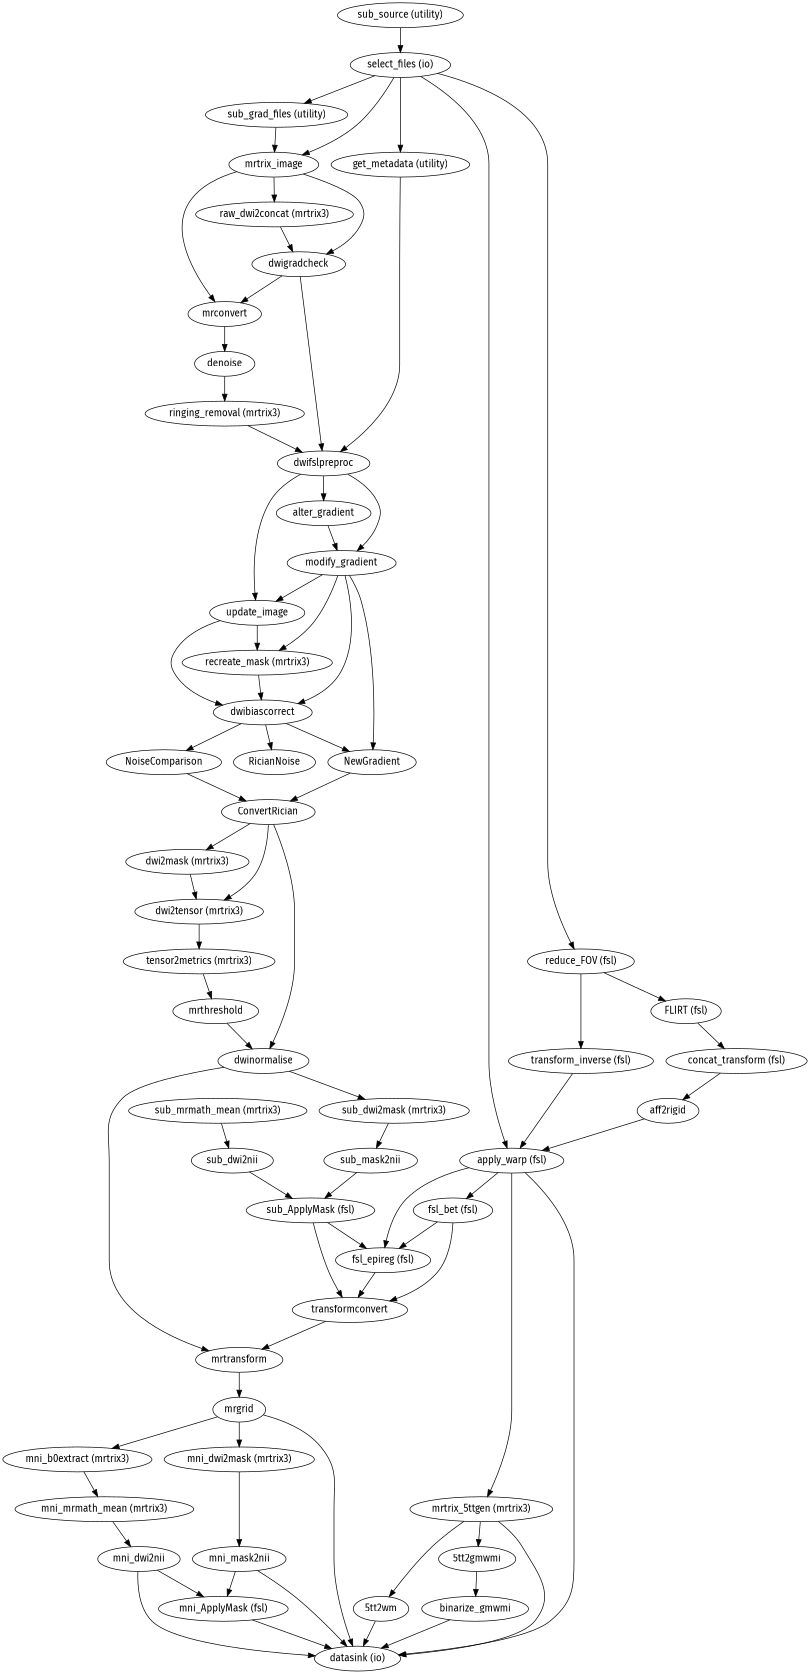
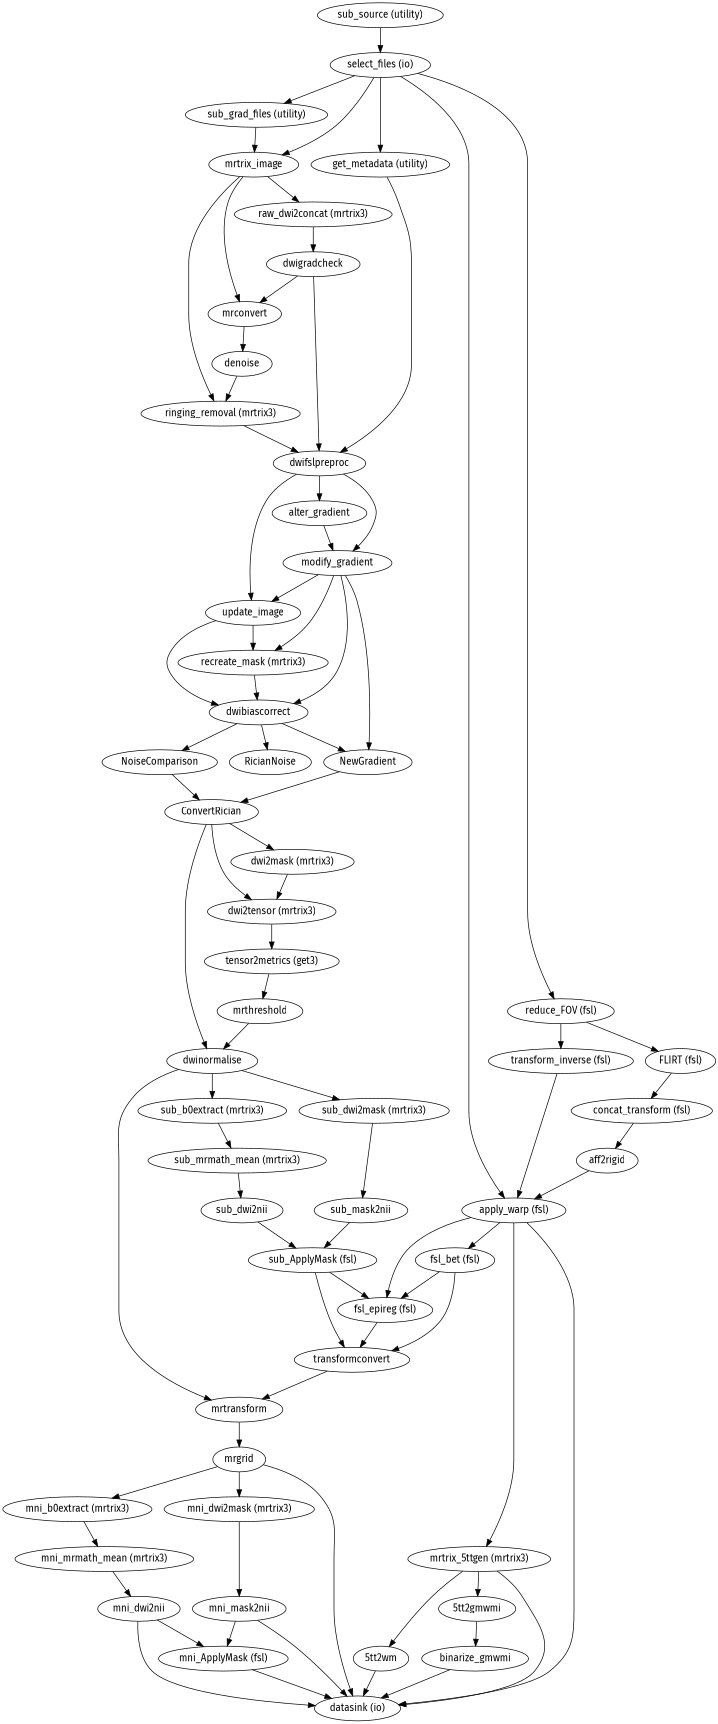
  strict digraph {
    fontname="Fira Sans"
    node [fontname="Fira Sans"]
    edge [fontname="Fira Sans"]
    "sub_source (utility)"
    "select_files (io)"
    "reduce_FOV (fsl)"
    "apply_warp (fsl)"
    "get_metadata (utility)"
    mrtrix_image
    "sub_grad_files (utility)"
    "transform_inverse (fsl)"
    "FLIRT (fsl)"
    "datasink (io)"
    "mrtrix_5ttgen (mrtrix3)"
    "fsl_bet (fsl)"
    "fsl_epireg (fsl)"
    dwifslpreproc
    n15 [label="raw_dwi2concat (mrtrix3)"]
    dwigradcheck
    mrconvert
    "concat_transform (fsl)"
    "5tt2wm"
    "5tt2gmwmi"
    transformconvert
    alter_gradient
    modify_gradient
    update_image
    denoise
    aff2rigid
    binarize_gmwmi
    mrtransform
    mrgrid
    "sub_ApplyMask (fsl)"
    "mni_b0extract (mrtrix3)"
    "mni_dwi2mask (mrtrix3)"
    "mni_mrmath_mean (mrtrix3)"
    mni_mask2nii
    dwinormalise
+   "sub_b0extract (mrtrix3)"
    "sub_dwi2mask (mrtrix3)"
    "sub_mrmath_mean (mrtrix3)"
    sub_mask2nii
    sub_dwi2nii
    "recreate_mask (mrtrix3)"
    dwibiascorrect
    NewGradient
    RicianNoise
    NoiseComparison
    ConvertRician
    "ringing_removal (mrtrix3)"
    "dwi2mask (mrtrix3)"
    "dwi2tensor (mrtrix3)"
-   "tensor2metrics (mrtrix3)"
+   "tensor2metrics (mrtrix3)" [label="tensor2metrics (get3)"]
    mrthreshold
    mni_dwi2nii
    "mni_ApplyMask (fsl)"
    "sub_source (utility)" -> "select_files (io)"
    "select_files (io)" -> "reduce_FOV (fsl)"
    "select_files (io)" -> "apply_warp (fsl)"
    "select_files (io)" -> "get_metadata (utility)"
    "select_files (io)" -> mrtrix_image
    "select_files (io)" -> "sub_grad_files (utility)"
    "reduce_FOV (fsl)" -> "transform_inverse (fsl)"
    "reduce_FOV (fsl)" -> "FLIRT (fsl)"
    "apply_warp (fsl)" -> "datasink (io)"
    "apply_warp (fsl)" -> "mrtrix_5ttgen (mrtrix3)"
    "apply_warp (fsl)" -> "fsl_bet (fsl)"
    "apply_warp (fsl)" -> "fsl_epireg (fsl)"
    "get_metadata (utility)" -> dwifslpreproc
    mrtrix_image -> n15
-   mrtrix_image -> dwigradcheck
+   mrtrix_image -> "ringing_removal (mrtrix3)"
    mrtrix_image -> mrconvert
    "sub_grad_files (utility)" -> mrtrix_image
    "transform_inverse (fsl)" -> "apply_warp (fsl)"
    "FLIRT (fsl)" -> "concat_transform (fsl)"
    "mrtrix_5ttgen (mrtrix3)" -> "datasink (io)"
    "mrtrix_5ttgen (mrtrix3)" -> "5tt2wm"
    "mrtrix_5ttgen (mrtrix3)" -> "5tt2gmwmi"
    "fsl_bet (fsl)" -> "fsl_epireg (fsl)"
    "fsl_bet (fsl)" -> transformconvert
    "fsl_epireg (fsl)" -> transformconvert
    dwifslpreproc -> alter_gradient
    dwifslpreproc -> modify_gradient
    dwifslpreproc -> update_image
    n15 -> dwigradcheck
    dwigradcheck -> dwifslpreproc
    dwigradcheck -> mrconvert
    mrconvert -> denoise
    "concat_transform (fsl)" -> aff2rigid
    "5tt2wm" -> "datasink (io)"
    "5tt2gmwmi" -> binarize_gmwmi
    transformconvert -> mrtransform
    alter_gradient -> modify_gradient
    modify_gradient -> update_image
    modify_gradient -> "recreate_mask (mrtrix3)"
    modify_gradient -> dwibiascorrect
    modify_gradient -> NewGradient
    update_image -> "recreate_mask (mrtrix3)"
    update_image -> dwibiascorrect
    denoise -> "ringing_removal (mrtrix3)"
    aff2rigid -> "apply_warp (fsl)"
    binarize_gmwmi -> "datasink (io)"
    mrtransform -> mrgrid
    mrgrid -> "datasink (io)"
    mrgrid -> "mni_b0extract (mrtrix3)"
    mrgrid -> "mni_dwi2mask (mrtrix3)"
    "sub_ApplyMask (fsl)" -> "fsl_epireg (fsl)"
    "sub_ApplyMask (fsl)" -> transformconvert
    "mni_b0extract (mrtrix3)" -> "mni_mrmath_mean (mrtrix3)"
    "mni_dwi2mask (mrtrix3)" -> mni_mask2nii
    "mni_mrmath_mean (mrtrix3)" -> mni_dwi2nii
    mni_mask2nii -> "datasink (io)"
    mni_mask2nii -> "mni_ApplyMask (fsl)"
    dwinormalise -> mrtransform
+   dwinormalise -> "sub_b0extract (mrtrix3)"
    dwinormalise -> "sub_dwi2mask (mrtrix3)"
+   "sub_b0extract (mrtrix3)" -> "sub_mrmath_mean (mrtrix3)"
    "sub_dwi2mask (mrtrix3)" -> sub_mask2nii
    "sub_mrmath_mean (mrtrix3)" -> sub_dwi2nii
    sub_mask2nii -> "sub_ApplyMask (fsl)"
    sub_dwi2nii -> "sub_ApplyMask (fsl)"
    "recreate_mask (mrtrix3)" -> dwibiascorrect
    dwibiascorrect -> NewGradient
    dwibiascorrect -> RicianNoise
    dwibiascorrect -> NoiseComparison
    NewGradient -> ConvertRician
    NoiseComparison -> ConvertRician
    ConvertRician -> dwinormalise
    ConvertRician -> "dwi2mask (mrtrix3)"
    ConvertRician -> "dwi2tensor (mrtrix3)"
    "ringing_removal (mrtrix3)" -> dwifslpreproc
    "dwi2mask (mrtrix3)" -> "dwi2tensor (mrtrix3)"
    "dwi2tensor (mrtrix3)" -> "tensor2metrics (mrtrix3)"
    "tensor2metrics (mrtrix3)" -> mrthreshold
    mrthreshold -> dwinormalise
    mni_dwi2nii -> "datasink (io)"
    mni_dwi2nii -> "mni_ApplyMask (fsl)"
    "mni_ApplyMask (fsl)" -> "datasink (io)"
  }
